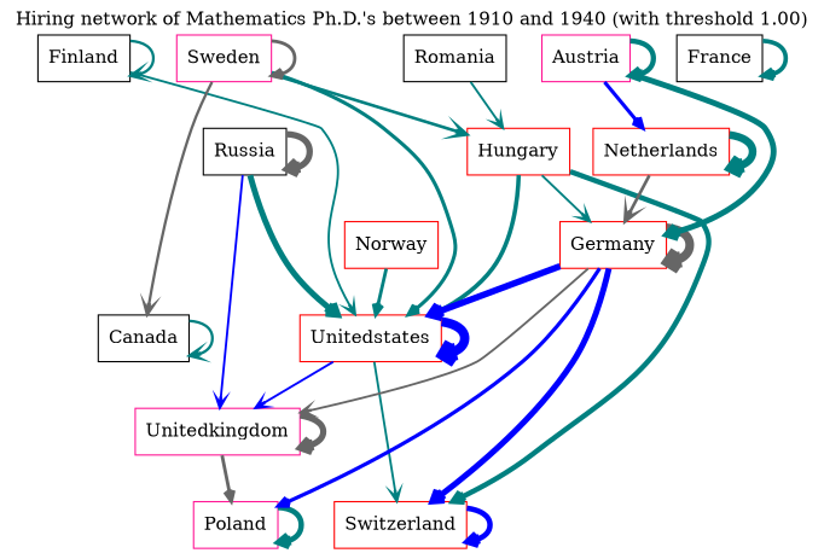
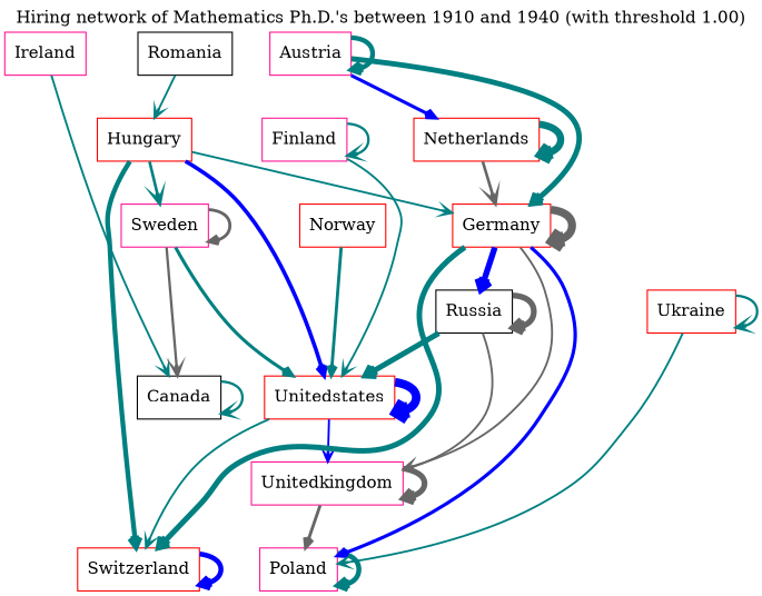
  digraph {
    label="Hiring network of Mathematics Ph.D.'s between 1910 and 1940 (with threshold 1.00)"
    labelloc=t
    node [color=red shape=rectangle]
    edge [arrowhead=vee arrowsize=0.8 color=teal penwidth=1.7 weight=0.1]
    Canada [color=black]
+   Ireland [color=deeppink]
    Russia [color=black]
    Unitedkingdom [color=deeppink]
    Unitedstates
    Poland [color=deeppink]
    Switzerland
-   Finland [color=black]
+   Finland [color=deeppink]
    Hungary
    Germany
    Sweden [color=deeppink]
+   Ukraine
    Romania [color=black]
    Netherlands
    Austria [color=deeppink]
    Norway
-   France [color=black]
    Canada -> Canada [penwidth=2.1]
+   Ireland -> Canada
    Russia -> Russia [color=gray40 penwidth=4.9]
-   Russia -> Unitedkingdom [color=blue]
+   Russia -> Unitedkingdom [color=gray40]
    Russia -> Unitedstates [penwidth=4.6]
    Unitedkingdom -> Unitedkingdom [color=gray40 penwidth=4.8]
    Unitedkingdom -> Poland [color=gray40 penwidth=2.6]
    Unitedstates -> Unitedkingdom [color=blue]
    Unitedstates -> Unitedstates [color=blue penwidth=7.2]
    Unitedstates -> Switzerland
    Poland -> Poland [penwidth=4.2]
    Switzerland -> Switzerland [color=blue penwidth=4.2]
    Finland -> Unitedstates
    Finland -> Finland [penwidth=2.1]
-   Hungary -> Unitedstates [penwidth=3.3]
+   Hungary -> Unitedstates [color=blue penwidth=3.3]
    Hungary -> Switzerland [penwidth=4.0]
    Hungary -> Germany
-   Sweden -> Hungary [penwidth=2.4]
+   Hungary -> Sweden [penwidth=2.4]
    Germany -> Unitedkingdom [color=gray40]
-   Germany -> Unitedstates [color=blue penwidth=5.0]
+   Germany -> Russia [color=blue penwidth=5.0]
    Germany -> Poland [color=blue penwidth=2.9]
-   Germany -> Switzerland [color=blue penwidth=4.6]
+   Germany -> Switzerland [penwidth=4.6]
    Germany -> Germany [color=gray40 penwidth=6.7]
    Sweden -> Canada [color=gray40 penwidth=2.1]
    Sweden -> Unitedstates [penwidth=2.8]
    Sweden -> Sweden [color=gray40 penwidth=2.6]
+   Ukraine -> Poland
+   Ukraine -> Ukraine [penwidth=2.1]
    Romania -> Hungary
    Netherlands -> Germany [color=gray40 penwidth=2.4]
    Netherlands -> Netherlands [penwidth=6.0]
    Austria -> Germany [penwidth=4.5]
    Austria -> Netherlands [color=blue penwidth=2.8]
    Austria -> Austria [penwidth=4.0]
    Norway -> Unitedstates [penwidth=2.6]
-   France -> France [penwidth=3.4]
  }
